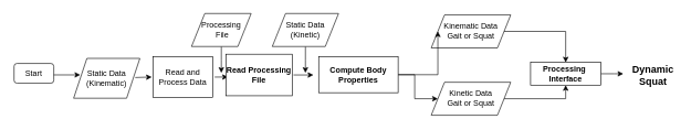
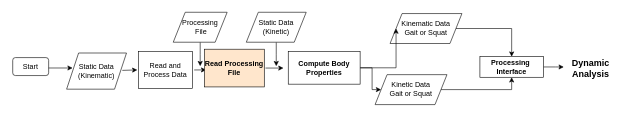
  <mxCell id="0" />
  <mxCell id="1" parent="0" />
  <mxCell id="2" style="edgeStyle=orthogonalEdgeStyle;rounded=0;orthogonalLoop=1;jettySize=auto;html=1;" edge="1" parent="1" source="3" target="7"><mxGeometry relative="1" as="geometry" /></mxCell>
  <mxCell id="3" value="Kinematic Data&lt;br&gt;Gait or Squat" style="shape=parallelogram;perimeter=parallelogramPerimeter;whiteSpace=wrap;html=1;fixedSize=1;" vertex="1" parent="1"><mxGeometry x="650" y="22.13" width="120" height="50" as="geometry" /></mxCell>
  <mxCell id="4" style="edgeStyle=orthogonalEdgeStyle;rounded=0;orthogonalLoop=1;jettySize=auto;html=1;entryX=0.5;entryY=1;entryDx=0;entryDy=0;" edge="1" parent="1" source="5" target="7"><mxGeometry relative="1" as="geometry" /></mxCell>
- <mxCell id="5" value="Kinetic Data&lt;br&gt;Gait or Squat" style="shape=parallelogram;perimeter=parallelogramPerimeter;whiteSpace=wrap;html=1;fixedSize=1;" vertex="1" parent="1"><mxGeometry x="650" y="124.13" width="120" height="50" as="geometry" /></mxCell>
+ <mxCell id="5" value="Kinetic Data&lt;br&gt;Gait or Squat" style="shape=parallelogram;perimeter=parallelogramPerimeter;whiteSpace=wrap;html=1;fixedSize=1;" vertex="1" parent="1"><mxGeometry x="625" y="124.13" width="120" height="50" as="geometry" /></mxCell>
  <mxCell id="6" style="edgeStyle=orthogonalEdgeStyle;rounded=0;orthogonalLoop=1;jettySize=auto;html=1;" edge="1" parent="1" source="7"><mxGeometry relative="1" as="geometry"><mxPoint x="940" y="111.315" as="targetPoint" /></mxGeometry></mxCell>
  <mxCell id="7" value="&lt;b&gt;Processing&amp;nbsp;&lt;br&gt;Interface&lt;/b&gt;" style="rounded=0;whiteSpace=wrap;html=1;" vertex="1" parent="1"><mxGeometry x="800" y="94.13" width="106" height="34.37" as="geometry" /></mxCell>
  <mxCell id="8" value="Start" style="rounded=1;whiteSpace=wrap;html=1;" vertex="1" parent="1"><mxGeometry x="20" y="95.63" width="60" height="30" as="geometry" /></mxCell>
  <mxCell id="9" value="Static Data&lt;br&gt;(Kinematic)" style="shape=parallelogram;perimeter=parallelogramPerimeter;whiteSpace=wrap;html=1;fixedSize=1;" vertex="1" parent="1"><mxGeometry x="110" y="88" width="100" height="60.38" as="geometry" /></mxCell>
  <mxCell id="10" style="edgeStyle=orthogonalEdgeStyle;rounded=0;orthogonalLoop=1;jettySize=auto;html=1;" edge="1" parent="1"><mxGeometry relative="1" as="geometry"><mxPoint x="343" y="116.25" as="targetPoint" /><mxPoint x="323" y="116.294" as="sourcePoint" /></mxGeometry></mxCell>
  <mxCell id="11" value="Read and Process Data" style="rounded=0;whiteSpace=wrap;html=1;" vertex="1" parent="1"><mxGeometry x="230" y="85.25" width="90" height="62" as="geometry" /></mxCell>
  <mxCell id="12" style="edgeStyle=orthogonalEdgeStyle;rounded=0;orthogonalLoop=1;jettySize=auto;html=1;entryX=0;entryY=0.5;entryDx=0;entryDy=0;" edge="1" parent="1" source="14" target="5"><mxGeometry relative="1" as="geometry" /></mxCell>
  <mxCell id="13" style="edgeStyle=orthogonalEdgeStyle;rounded=0;orthogonalLoop=1;jettySize=auto;html=1;entryX=0;entryY=0.5;entryDx=0;entryDy=0;" edge="1" parent="1" source="14" target="3"><mxGeometry relative="1" as="geometry" /></mxCell>
  <mxCell id="14" value="&lt;b&gt;Compute Body Properties&lt;/b&gt;" style="rounded=0;whiteSpace=wrap;html=1;" vertex="1" parent="1"><mxGeometry x="480" y="85.25" width="120" height="54.75" as="geometry" /></mxCell>
  <mxCell id="15" style="edgeStyle=orthogonalEdgeStyle;rounded=0;orthogonalLoop=1;jettySize=auto;html=1;" edge="1" parent="1"><mxGeometry relative="1" as="geometry"><mxPoint x="472" y="113.13" as="targetPoint" /><mxPoint x="442" y="113.118" as="sourcePoint" /></mxGeometry></mxCell>
- <mxCell id="16" value="&lt;b&gt;Read Processing File&lt;/b&gt;" style="rounded=0;whiteSpace=wrap;html=1;" vertex="1" parent="1"><mxGeometry x="340" y="81.63" width="100" height="63" as="geometry" /></mxCell>
+ <mxCell id="16" value="&lt;b&gt;Read Processing File&lt;/b&gt;" style="rounded=0;whiteSpace=wrap;html=1;fillColor=#ffe6cc;" vertex="1" parent="1"><mxGeometry x="340" y="81.63" width="100" height="63" as="geometry" /></mxCell>
  <mxCell id="17" style="edgeStyle=orthogonalEdgeStyle;rounded=0;orthogonalLoop=1;jettySize=auto;html=1;" edge="1" parent="1" source="18"><mxGeometry relative="1" as="geometry"><mxPoint x="460" y="110" as="targetPoint" /></mxGeometry></mxCell>
  <mxCell id="18" value="Static Data&lt;br&gt;(Kinetic)" style="shape=parallelogram;perimeter=parallelogramPerimeter;whiteSpace=wrap;html=1;fixedSize=1;" vertex="1" parent="1"><mxGeometry x="410" y="20" width="100" height="50" as="geometry" /></mxCell>
  <mxCell id="19" style="edgeStyle=orthogonalEdgeStyle;rounded=0;orthogonalLoop=1;jettySize=auto;html=1;" edge="1" parent="1" source="20"><mxGeometry relative="1" as="geometry"><mxPoint x="333" y="110" as="targetPoint" /></mxGeometry></mxCell>
  <mxCell id="20" value="Processing&lt;br&gt;&amp;nbsp;File" style="shape=parallelogram;perimeter=parallelogramPerimeter;whiteSpace=wrap;html=1;fixedSize=1;" vertex="1" parent="1"><mxGeometry x="288" y="20" width="90" height="50" as="geometry" /></mxCell>
- <mxCell id="21" value="&lt;b&gt;&lt;font style=&quot;font-size: 15px&quot;&gt;Dynamic Squat&lt;/font&gt;&lt;/b&gt;" style="text;html=1;strokeColor=none;fillColor=none;align=center;verticalAlign=middle;whiteSpace=wrap;rounded=0;" vertex="1" parent="1"><mxGeometry x="950" y="103.13" width="70" height="20" as="geometry" /></mxCell>
+ <mxCell id="21" value="&lt;b&gt;&lt;font style=&quot;font-size: 15px&quot;&gt;Dynamic Analysis&lt;/font&gt;&lt;/b&gt;" style="text;html=1;strokeColor=none;fillColor=none;align=center;verticalAlign=middle;whiteSpace=wrap;rounded=0;" vertex="1" parent="1"><mxGeometry x="950" y="103.13" width="70" height="20" as="geometry" /></mxCell>
  <mxCell id="22" style="edgeStyle=orthogonalEdgeStyle;rounded=0;orthogonalLoop=1;jettySize=auto;html=1;exitX=0.5;exitY=1;exitDx=0;exitDy=0;" edge="1" parent="1" source="8" target="8"><mxGeometry relative="1" as="geometry" /></mxCell>
  <mxCell id="23" value="" style="endArrow=classic;html=1;entryX=0;entryY=0.5;entryDx=0;entryDy=0;" edge="1" parent="1"><mxGeometry width="50" height="50" relative="1" as="geometry"><mxPoint x="203" y="117" as="sourcePoint" /><mxPoint x="228" y="116.25" as="targetPoint" /></mxGeometry></mxCell>
  <mxCell id="24" value="" style="endArrow=classic;html=1;" edge="1" parent="1"><mxGeometry width="50" height="50" relative="1" as="geometry"><mxPoint x="80" y="113" as="sourcePoint" /><mxPoint x="120" y="113" as="targetPoint" /></mxGeometry></mxCell>
